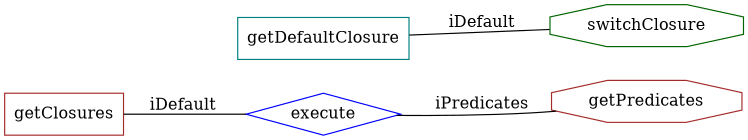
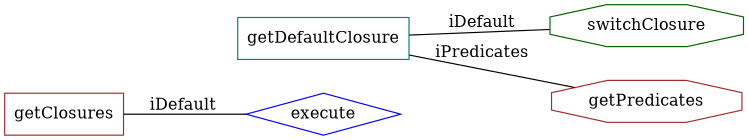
  digraph {
    rankdir=LR
    node [color=brown shape=box]
    edge [dir=none]
    getDefaultClosure [color=teal]
    switchClosure [color=darkgreen shape=octagon]
    execute [color=blue shape=diamond]
    getPredicates [shape=octagon]
    getClosures
    getDefaultClosure -> switchClosure [label=" iDefault"]
-   execute -> getPredicates [label=" iPredicates"]
+   getDefaultClosure -> getPredicates [label=" iPredicates"]
    getClosures -> execute [label=" iDefault"]
  }
